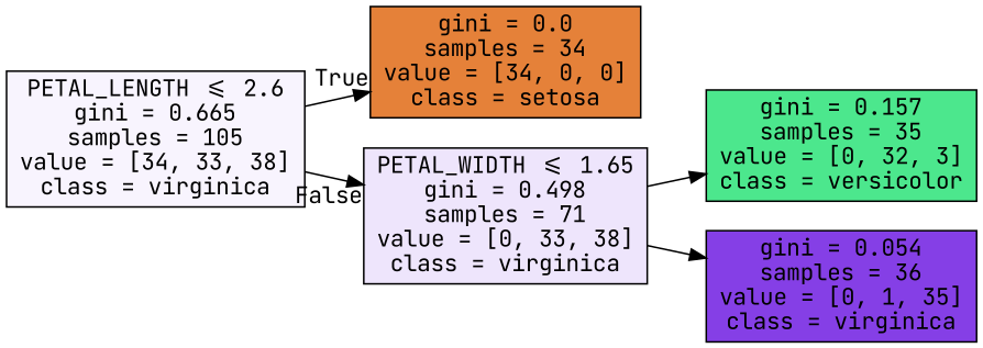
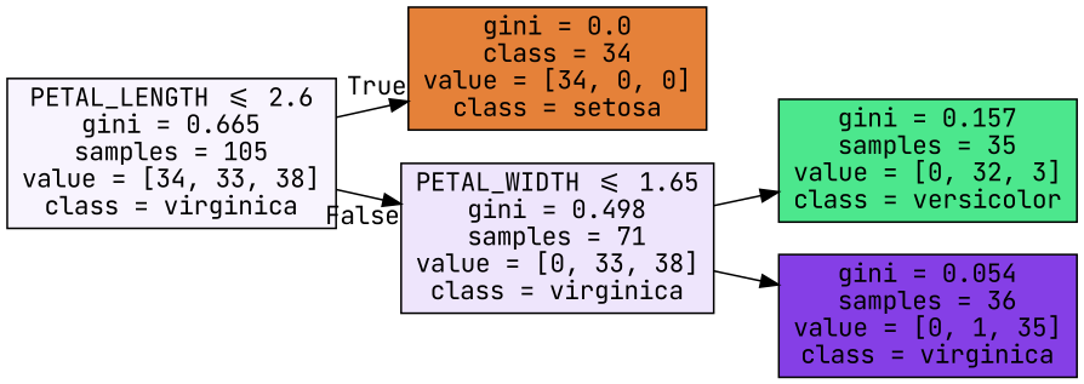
  digraph {
    rankdir=LR
    fontname="JetBrains Mono"
    node [color=black fontname="JetBrains Mono" shape=box style=filled]
    edge [fontname="JetBrains Mono"]
    n1 [fillcolor="#f8f4fe" label="PETAL_LENGTH <= 2.6\ngini = 0.665\nsamples = 105\nvalue = [34, 33, 38]\nclass = virginica"]
-   n2 [fillcolor="#e58139" label="gini = 0.0\nsamples = 34\nvalue = [34, 0, 0]\nclass = setosa"]
+   n2 [fillcolor="#e58139" label="gini = 0.0\nclass = 34\nvalue = [34, 0, 0]\nclass = setosa"]
    n3 [fillcolor="#eee5fc" label="PETAL_WIDTH <= 1.65\ngini = 0.498\nsamples = 71\nvalue = [0, 33, 38]\nclass = virginica"]
    n4 [fillcolor="#4ce78d" label="gini = 0.157\nsamples = 35\nvalue = [0, 32, 3]\nclass = versicolor"]
    n5 [fillcolor="#853fe6" label="gini = 0.054\nsamples = 36\nvalue = [0, 1, 35]\nclass = virginica"]
    n1 -> n2 [headlabel=True labelangle=45 labeldistance=2.5]
    n1 -> n3 [headlabel=False labelangle=-45 labeldistance=2.5]
    n3 -> n4
    n3 -> n5
  }
